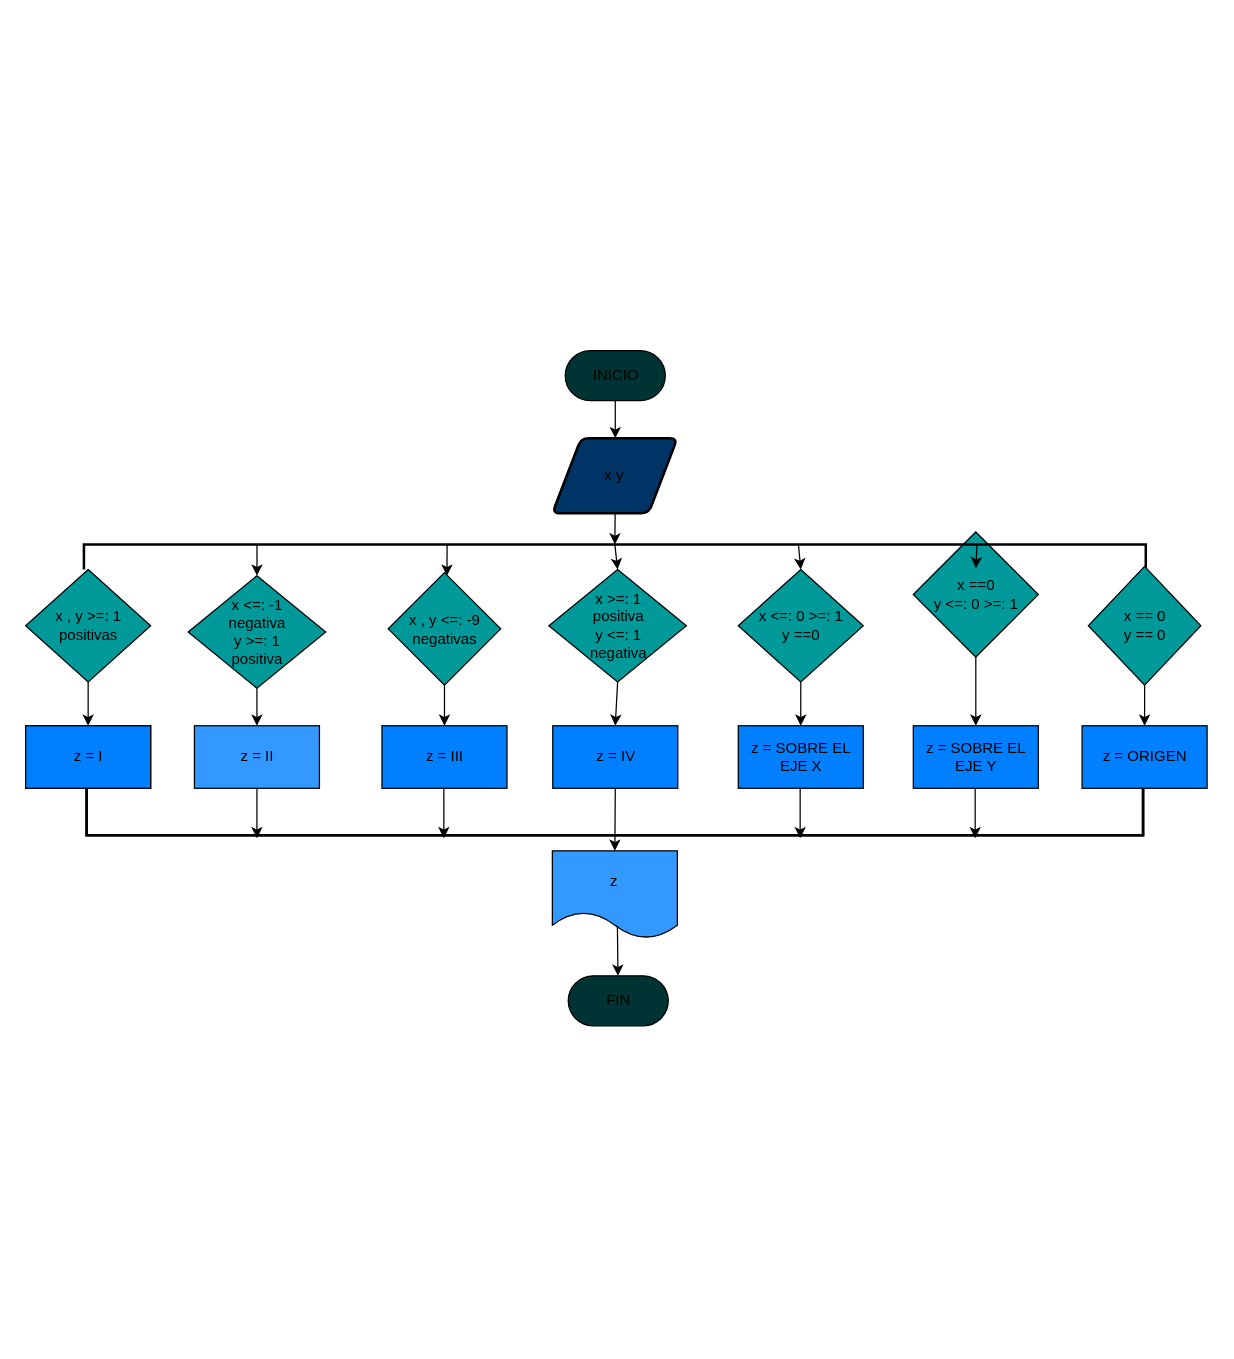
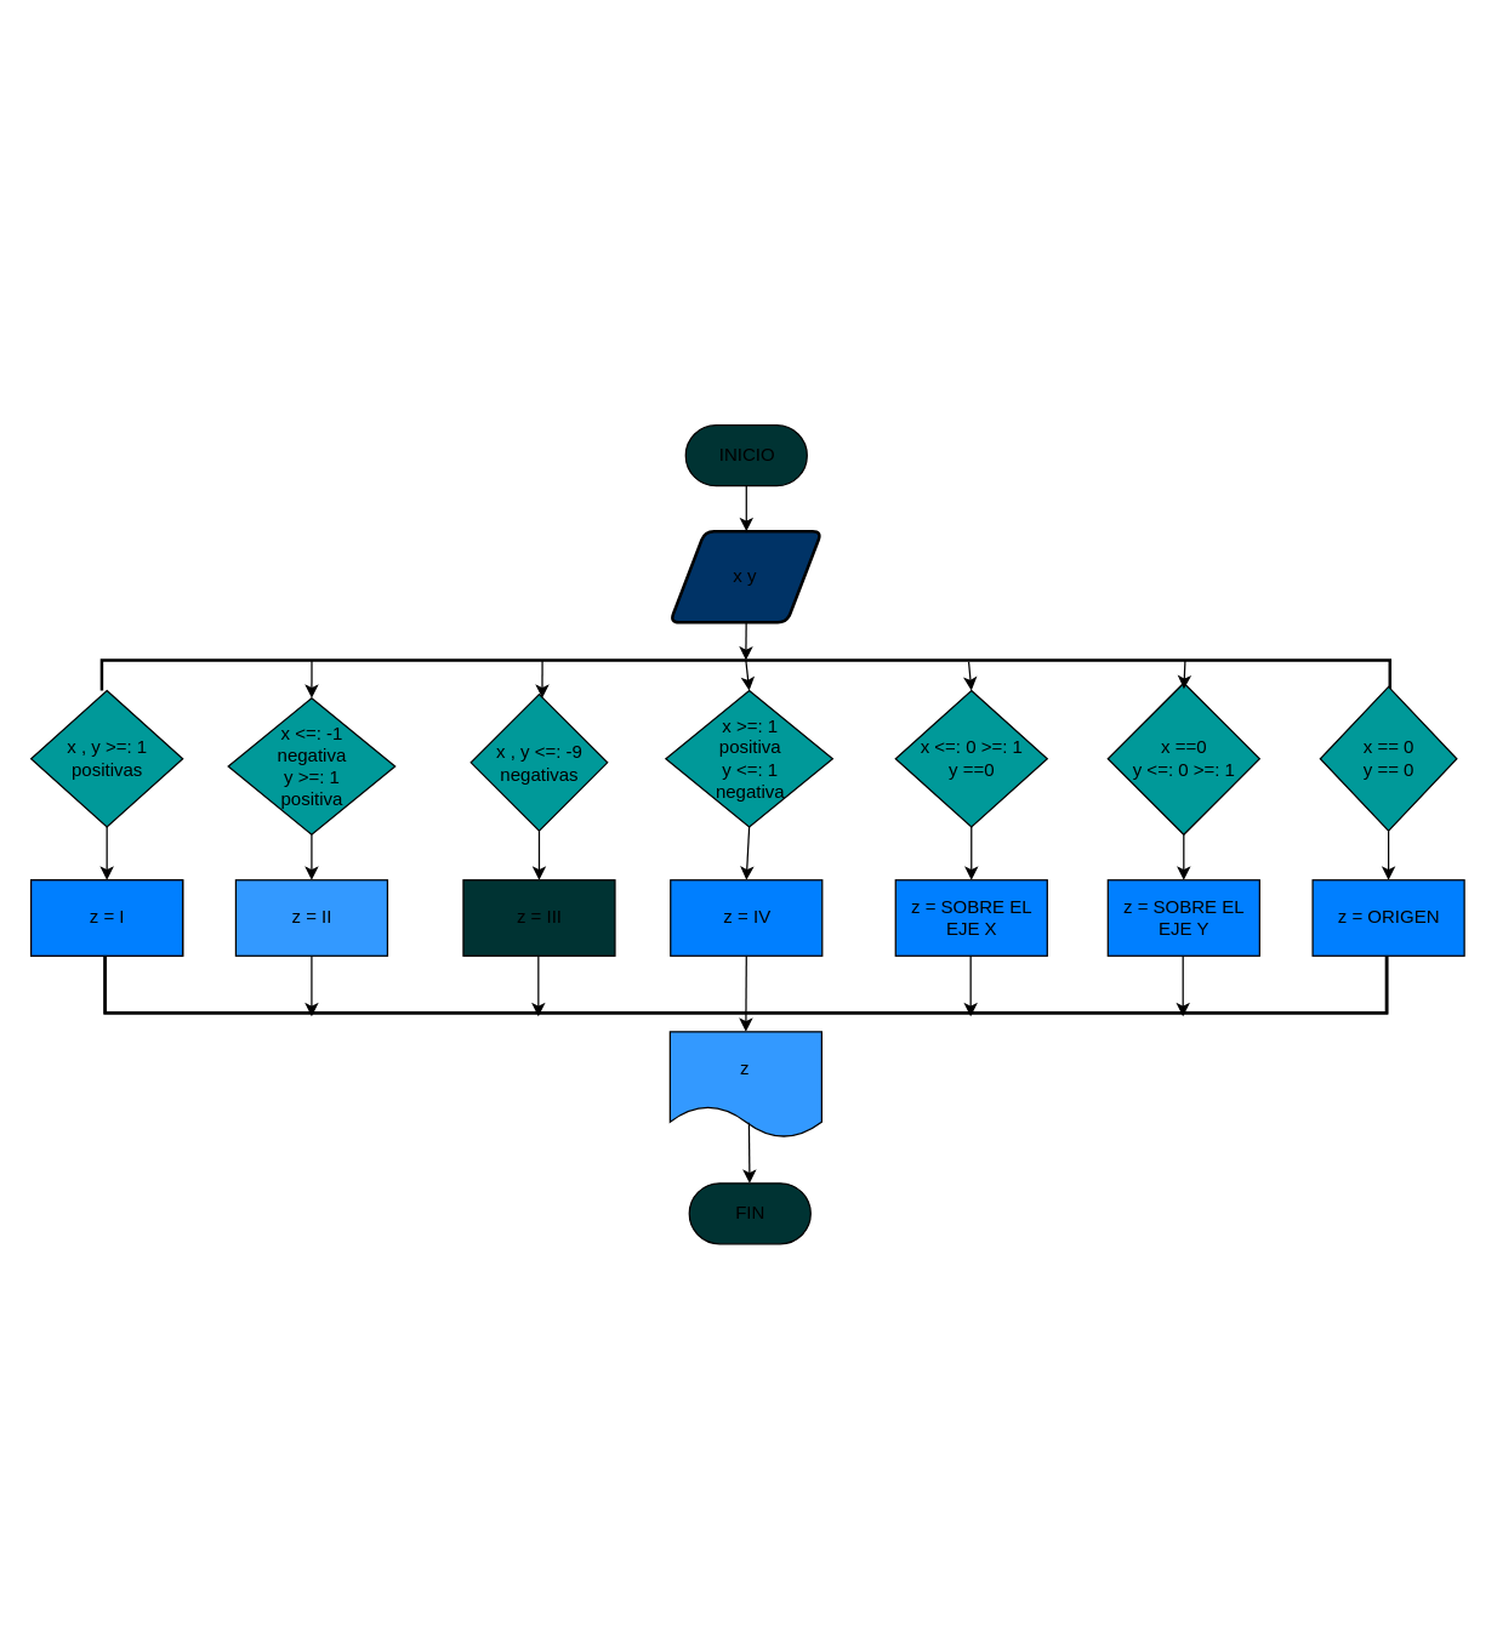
  <mxCell id="0" />
  <mxCell id="1" parent="0" />
  <mxCell id="2" style="edgeStyle=none;html=1;exitX=0.5;exitY=0.5;exitDx=0;exitDy=15;exitPerimeter=0;entryX=0.5;entryY=0;entryDx=0;entryDy=0;" edge="1" parent="1" source="3"><mxGeometry relative="1" as="geometry"><mxPoint x="491.62" y="350" as="targetPoint" /></mxGeometry></mxCell>
  <mxCell id="3" value="INICIO" style="html=1;dashed=0;whitespace=wrap;shape=mxgraph.dfd.start;fillColor=#003333;" vertex="1" parent="1"><mxGeometry x="451.62" y="280" width="80" height="40" as="geometry" /></mxCell>
  <mxCell id="4" style="edgeStyle=none;html=1;exitX=0.5;exitY=1;exitDx=0;exitDy=0;entryX=0;entryY=0.5;entryDx=0;entryDy=0;entryPerimeter=0;" edge="1" parent="1" target="16"><mxGeometry relative="1" as="geometry"><mxPoint x="491.62" y="400" as="sourcePoint" /></mxGeometry></mxCell>
  <mxCell id="5" style="edgeStyle=none;html=1;exitX=0.5;exitY=1;exitDx=0;exitDy=0;entryX=0.5;entryY=0;entryDx=0;entryDy=0;" edge="1" parent="1" source="40" target="36"><mxGeometry relative="1" as="geometry" /></mxCell>
  <mxCell id="6" style="edgeStyle=none;html=1;exitX=0.5;exitY=1;exitDx=0;exitDy=0;entryX=0.5;entryY=0;entryDx=0;entryDy=0;" edge="1" parent="1" source="7" target="26"><mxGeometry relative="1" as="geometry" /></mxCell>
  <mxCell id="7" value="x &amp;lt;=: -1 &lt;br&gt;negativa&lt;br&gt;y &amp;gt;=: 1 &lt;br&gt;positiva" style="shape=rhombus;html=1;dashed=0;whitespace=wrap;perimeter=rhombusPerimeter;fillColor=#009999;" vertex="1" parent="1"><mxGeometry x="150" y="460" width="110" height="90" as="geometry" /></mxCell>
  <mxCell id="8" style="edgeStyle=none;html=1;exitX=0.5;exitY=1;exitDx=0;exitDy=0;entryX=0.5;entryY=0;entryDx=0;entryDy=0;" edge="1" parent="1" source="9" target="27"><mxGeometry relative="1" as="geometry" /></mxCell>
  <mxCell id="9" value="x , y &amp;lt;=: -9&lt;br&gt;negativas" style="shape=rhombus;html=1;dashed=0;whitespace=wrap;perimeter=rhombusPerimeter;fillColor=#009999;" vertex="1" parent="1"><mxGeometry x="310" y="457.5" width="90" height="90" as="geometry" /></mxCell>
  <mxCell id="10" style="edgeStyle=none;html=1;exitX=0.5;exitY=1;exitDx=0;exitDy=0;entryX=0.5;entryY=0;entryDx=0;entryDy=0;" edge="1" parent="1" source="11" target="29"><mxGeometry relative="1" as="geometry" /></mxCell>
  <mxCell id="11" value="x &amp;gt;=: 1 &lt;br&gt;positiva&lt;br&gt;y &amp;lt;=: 1 &lt;br&gt;negativa" style="shape=rhombus;html=1;dashed=0;whitespace=wrap;perimeter=rhombusPerimeter;fillColor=#009999;" vertex="1" parent="1"><mxGeometry x="438.5" y="455" width="110" height="90" as="geometry" /></mxCell>
  <mxCell id="12" style="edgeStyle=none;html=1;exitX=0.5;exitY=1;exitDx=0;exitDy=0;entryX=0.5;entryY=0;entryDx=0;entryDy=0;" edge="1" parent="1" source="13" target="30"><mxGeometry relative="1" as="geometry" /></mxCell>
  <mxCell id="13" value="x &amp;lt;=: 0 &amp;gt;=: 1&lt;br&gt;y ==0" style="shape=rhombus;html=1;dashed=0;whitespace=wrap;perimeter=rhombusPerimeter;fillColor=#009999;" vertex="1" parent="1"><mxGeometry x="590" y="455" width="100" height="90" as="geometry" /></mxCell>
  <mxCell id="14" style="edgeStyle=none;html=1;exitX=0.5;exitY=1;exitDx=0;exitDy=0;entryX=0.5;entryY=0;entryDx=0;entryDy=0;" edge="1" parent="1" source="15" target="31"><mxGeometry relative="1" as="geometry" /></mxCell>
- <mxCell id="15" value="x ==0&lt;br&gt;y &amp;lt;=: 0 &amp;gt;=: 1" style="shape=rhombus;html=1;dashed=0;whitespace=wrap;perimeter=rhombusPerimeter;fillColor=#009999;" vertex="1" parent="1"><mxGeometry x="730" y="425" width="100" height="100" as="geometry" /></mxCell>
+ <mxCell id="15" value="x ==0&lt;br&gt;y &amp;lt;=: 0 &amp;gt;=: 1" style="shape=rhombus;html=1;dashed=0;whitespace=wrap;perimeter=rhombusPerimeter;fillColor=#009999;" vertex="1" parent="1"><mxGeometry x="730" y="450" width="100" height="100" as="geometry" /></mxCell>
  <mxCell id="16" value="" style="strokeWidth=2;html=1;shape=mxgraph.flowchart.annotation_1;align=left;pointerEvents=1;rotation=90;" vertex="1" parent="1"><mxGeometry x="481.29" y="20.34" width="20" height="849.33" as="geometry" /></mxCell>
  <mxCell id="17" style="edgeStyle=none;html=1;exitX=0.5;exitY=1;exitDx=0;exitDy=0;entryX=0.5;entryY=0;entryDx=0;entryDy=0;" edge="1" parent="1" source="18" target="43"><mxGeometry relative="1" as="geometry" /></mxCell>
  <mxCell id="18" value="x == 0&lt;br&gt;y == 0" style="shape=rhombus;html=1;dashed=0;whitespace=wrap;perimeter=rhombusPerimeter;fillColor=#009999;" vertex="1" parent="1"><mxGeometry x="870" y="452.5" width="90" height="95" as="geometry" /></mxCell>
  <mxCell id="19" value="" style="endArrow=classic;html=1;exitX=0;exitY=0.837;exitDx=0;exitDy=0;exitPerimeter=0;" edge="1" parent="1" source="16"><mxGeometry width="50" height="50" relative="1" as="geometry"><mxPoint x="208" y="430" as="sourcePoint" /><mxPoint x="205" y="460" as="targetPoint" /></mxGeometry></mxCell>
  <mxCell id="20" value="" style="endArrow=classic;html=1;exitX=0;exitY=0.658;exitDx=0;exitDy=0;exitPerimeter=0;" edge="1" parent="1" source="16"><mxGeometry width="50" height="50" relative="1" as="geometry"><mxPoint x="215.066" y="445.005" as="sourcePoint" /><mxPoint x="357" y="460" as="targetPoint" /></mxGeometry></mxCell>
  <mxCell id="21" value="" style="endArrow=classic;html=1;exitX=0;exitY=0.5;exitDx=0;exitDy=0;exitPerimeter=0;entryX=0.5;entryY=0;entryDx=0;entryDy=0;" edge="1" parent="1" source="16" target="11"><mxGeometry width="50" height="50" relative="1" as="geometry"><mxPoint x="225.066" y="455.005" as="sourcePoint" /><mxPoint x="225" y="480" as="targetPoint" /></mxGeometry></mxCell>
  <mxCell id="22" value="" style="endArrow=classic;html=1;exitX=0.05;exitY=0.327;exitDx=0;exitDy=0;exitPerimeter=0;entryX=0.5;entryY=0;entryDx=0;entryDy=0;" edge="1" parent="1" source="16" target="13"><mxGeometry width="50" height="50" relative="1" as="geometry"><mxPoint x="235.066" y="465.005" as="sourcePoint" /><mxPoint x="235" y="490" as="targetPoint" /></mxGeometry></mxCell>
  <mxCell id="23" value="" style="endArrow=classic;html=1;exitX=0;exitY=0.159;exitDx=0;exitDy=0;exitPerimeter=0;entryX=0.95;entryY=0.16;entryDx=0;entryDy=0;entryPerimeter=0;" edge="1" parent="1" source="16" target="16"><mxGeometry width="50" height="50" relative="1" as="geometry"><mxPoint x="658.224" y="456.005" as="sourcePoint" /><mxPoint x="660" y="475" as="targetPoint" /></mxGeometry></mxCell>
  <mxCell id="24" value="x y" style="shape=parallelogram;html=1;strokeWidth=2;perimeter=parallelogramPerimeter;whiteSpace=wrap;rounded=1;arcSize=12;size=0.23;fillColor=#003366;" vertex="1" parent="1"><mxGeometry x="441.29" y="350" width="100" height="60" as="geometry" /></mxCell>
  <mxCell id="25" style="edgeStyle=none;html=1;exitX=0.5;exitY=1;exitDx=0;exitDy=0;" edge="1" parent="1" source="26"><mxGeometry relative="1" as="geometry"><mxPoint x="205" y="670" as="targetPoint" /></mxGeometry></mxCell>
  <mxCell id="26" value="z = II" style="html=1;dashed=0;whitespace=wrap;fillColor=#3399ff;" vertex="1" parent="1"><mxGeometry x="155" y="580" width="100" height="50" as="geometry" /></mxCell>
- <mxCell id="27" value="z = III" style="html=1;dashed=0;whitespace=wrap;fillColor=#007FFF;" vertex="1" parent="1"><mxGeometry x="305" y="580" width="100" height="50" as="geometry" /></mxCell>
+ <mxCell id="27" value="z = III" style="html=1;dashed=0;whitespace=wrap;fillColor=#003333;" vertex="1" parent="1"><mxGeometry x="305" y="580" width="100" height="50" as="geometry" /></mxCell>
  <mxCell id="28" style="edgeStyle=none;html=1;exitX=0.5;exitY=1;exitDx=0;exitDy=0;entryX=0.5;entryY=0;entryDx=0;entryDy=0;" edge="1" parent="1" source="29" target="32"><mxGeometry relative="1" as="geometry" /></mxCell>
  <mxCell id="29" value="z = IV" style="html=1;dashed=0;whitespace=wrap;fillColor=#007FFF;" vertex="1" parent="1"><mxGeometry x="441.62" y="580" width="100" height="50" as="geometry" /></mxCell>
  <mxCell id="30" value="z = SOBRE EL&lt;span style=&quot;color: rgba(0 , 0 , 0 , 0) ; font-family: monospace ; font-size: 0px&quot;&gt;%3CmxGraphModel%3E%3Croot%3E%3CmxCell%20id%3D%220%22%2F%3E%3CmxCell%20id%3D%221%22%20parent%3D%220%22%2F%3E%3CmxCell%20id%3D%222%22%20value%3D%22z%20%3D%20IV%22%20style%3D%22html%3D1%3Bdashed%3D0%3Bwhitespace%3Dwrap%3B%22%20vertex%3D%221%22%20parent%3D%221%22%3E%3CmxGeometry%20x%3D%22364%22%20y%3D%22320%22%20width%3D%22100%22%20height%3D%2250%22%20as%3D%22geometry%22%2F%3E%3C%2FmxCell%3E%3C%2Froot%3E%3C%2FmxGraphModel%3E&lt;/span&gt;&lt;br&gt;EJE X" style="html=1;dashed=0;whitespace=wrap;fillColor=#007FFF;" vertex="1" parent="1"><mxGeometry x="590" y="580" width="100" height="50" as="geometry" /></mxCell>
  <mxCell id="31" value="z = SOBRE EL&lt;span style=&quot;color: rgba(0 , 0 , 0 , 0) ; font-family: monospace ; font-size: 0px&quot;&gt;%3CmxGraphModel%3E%3Croot%3E%3CmxCell%20id%3D%220%22%2F%3E%3CmxCell%20id%3D%221%22%20parent%3D%220%22%2F%3E%3CmxCell%20id%3D%222%22%20value%3D%22z%20%3D%20IV%22%20style%3D%22html%3D1%3Bdashed%3D0%3Bwhitespace%3Dwrap%3B%22%20vertex%3D%221%22%20parent%3D%221%22%3E%3CmxGeometry%20x%3D%22364%22%20y%3D%22320%22%20width%3D%22100%22%20height%3D%2250%22%20as%3D%22geometry%22%2F%3E%3C%2FmxCell%3E%3C%2Froot%3E%3C%2FmxGraphModel%3E&lt;/span&gt;&lt;br&gt;EJE Y" style="html=1;dashed=0;whitespace=wrap;fillColor=#007FFF;" vertex="1" parent="1"><mxGeometry x="730" y="580" width="100" height="50" as="geometry" /></mxCell>
  <mxCell id="32" value="z" style="shape=document;whiteSpace=wrap;html=1;boundedLbl=1;dashed=0;flipH=1;fillColor=#3399FF;" vertex="1" parent="1"><mxGeometry x="441.29" y="680" width="100" height="70" as="geometry" /></mxCell>
  <mxCell id="33" value="FIN" style="html=1;dashed=0;whitespace=wrap;shape=mxgraph.dfd.start;fillColor=#003333;" vertex="1" parent="1"><mxGeometry x="454" y="780" width="80" height="40" as="geometry" /></mxCell>
  <mxCell id="34" style="edgeStyle=none;html=1;exitX=0.5;exitY=1;exitDx=0;exitDy=0;" edge="1" parent="1" target="33"><mxGeometry relative="1" as="geometry"><mxPoint x="493.33" y="740" as="sourcePoint" /><mxPoint x="493" y="775.005" as="targetPoint" /></mxGeometry></mxCell>
  <mxCell id="35" value="" style="strokeWidth=2;html=1;shape=mxgraph.flowchart.annotation_1;align=left;pointerEvents=1;rotation=-90;" vertex="1" parent="1"><mxGeometry x="466.29" y="220" width="50" height="845" as="geometry" /></mxCell>
  <mxCell id="36" value="z = I" style="html=1;dashed=0;whitespace=wrap;" vertex="1" parent="1"><mxGeometry x="20" y="580" width="100" height="50" as="geometry" /></mxCell>
  <mxCell id="37" style="edgeStyle=none;html=1;exitX=0.5;exitY=1;exitDx=0;exitDy=0;" edge="1" parent="1"><mxGeometry relative="1" as="geometry"><mxPoint x="354.5" y="670" as="targetPoint" /><mxPoint x="354.5" y="630" as="sourcePoint" /></mxGeometry></mxCell>
  <mxCell id="38" style="edgeStyle=none;html=1;exitX=0.5;exitY=1;exitDx=0;exitDy=0;" edge="1" parent="1"><mxGeometry relative="1" as="geometry"><mxPoint x="639.5" y="670" as="targetPoint" /><mxPoint x="639.5" y="630" as="sourcePoint" /></mxGeometry></mxCell>
  <mxCell id="39" style="edgeStyle=none;html=1;exitX=0.5;exitY=1;exitDx=0;exitDy=0;" edge="1" parent="1"><mxGeometry relative="1" as="geometry"><mxPoint x="779.5" y="670" as="targetPoint" /><mxPoint x="779.5" y="630" as="sourcePoint" /></mxGeometry></mxCell>
  <mxCell id="40" value="x , y &amp;gt;=: 1&lt;br&gt;positivas" style="shape=rhombus;html=1;dashed=0;whitespace=wrap;perimeter=rhombusPerimeter;fillColor=#009999;" vertex="1" parent="1"><mxGeometry x="20" y="455" width="100" height="90" as="geometry" /></mxCell>
  <mxCell id="41" value="" style="strokeWidth=2;html=1;shape=mxgraph.flowchart.annotation_1;align=left;pointerEvents=1;rotation=-90;" vertex="1" parent="1"><mxGeometry x="466.29" y="220" width="50" height="845" as="geometry" /></mxCell>
  <mxCell id="42" value="z = I" style="html=1;dashed=0;whitespace=wrap;fillColor=#007FFF;" vertex="1" parent="1"><mxGeometry x="20" y="580" width="100" height="50" as="geometry" /></mxCell>
  <mxCell id="43" value="z = ORIGEN&lt;span style=&quot;color: rgba(0 , 0 , 0 , 0) ; font-family: monospace ; font-size: 0px&quot;&gt;%3CmxGraphModel%3E%3Croot%3E%3CmxCell%20id%3D%220%22%2F%3E%3CmxCell%20id%3D%221%22%20parent%3D%220%22%2F%3E%3CmxCell%20id%3D%222%22%20value%3D%22z%20%3D%20IV%22%20style%3D%22html%3D1%3Bdashed%3D0%3Bwhitespace%3Dwrap%3B%22%20vertex%3D%221%22%20parent%3D%221%22%3E%3CmxGeometry%20x%3D%22364%22%20y%3D%22320%22%20width%3D%22100%22%20height%3D%2250%22%20as%3D%22geometry%22%2F%3E%3C%2FmxCell%3E%3C%2Froot%3E%3C%2FmxGraphModel&lt;/span&gt;" style="html=1;dashed=0;whitespace=wrap;fillColor=#007FFF;" vertex="1" parent="1"><mxGeometry x="865" y="580" width="100" height="50" as="geometry" /></mxCell>
